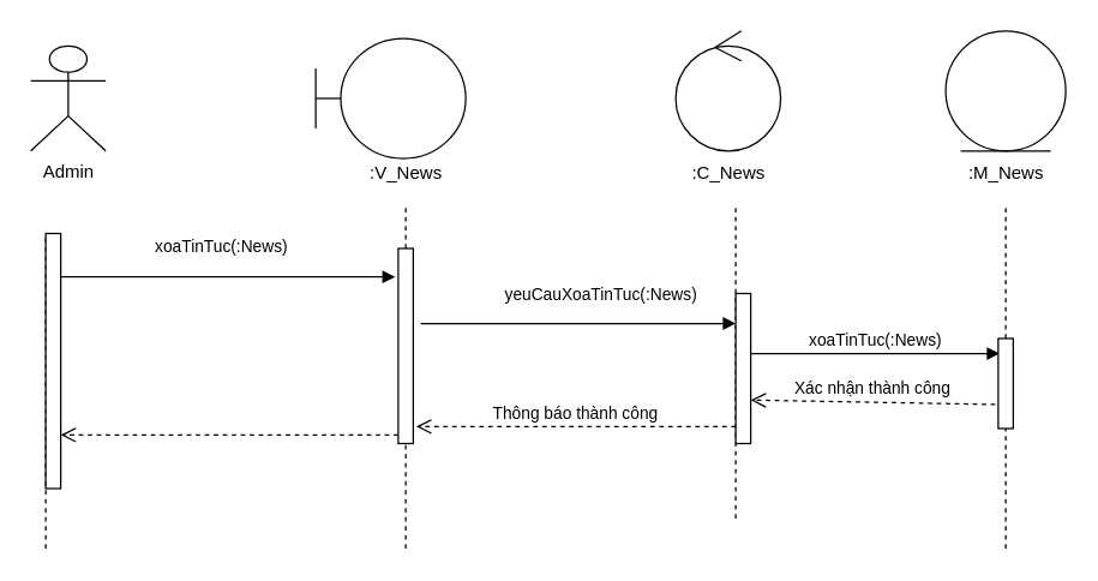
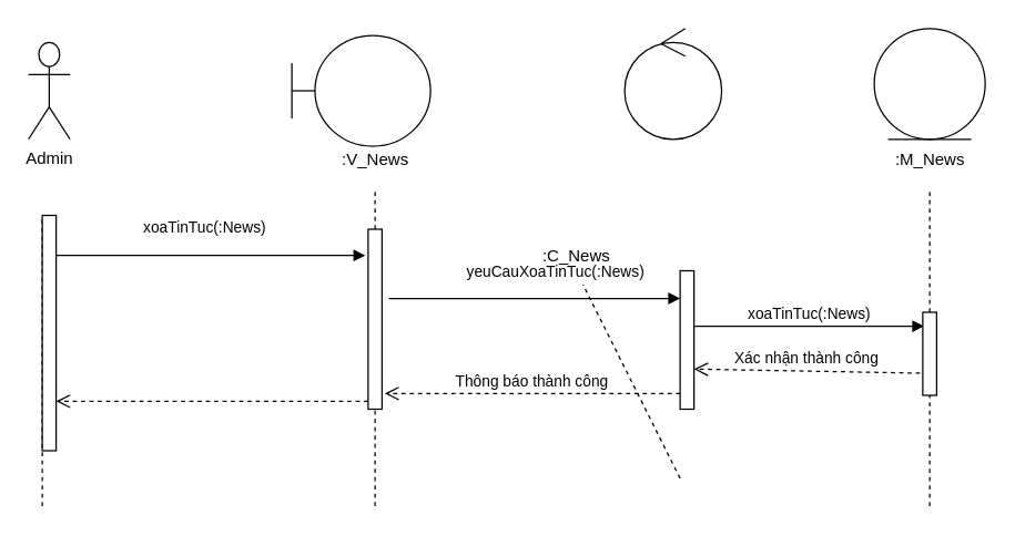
  <mxCell id="0" />
  <mxCell id="1" parent="0" />
  <mxCell id="2" value="xoaTinTuc(:News)" style="html=1;verticalAlign=bottom;endArrow=block;entryX=-0.2;entryY=0.146;entryDx=0;entryDy=0;entryPerimeter=0;" parent="1" source="12" target="13" edge="1"><mxGeometry x="-0.044" y="11" width="80" relative="1" as="geometry"><mxPoint x="40" y="225" as="sourcePoint" /><mxPoint x="239.5" y="285.95" as="targetPoint" /><mxPoint as="offset" /></mxGeometry></mxCell>
  <mxCell id="3" value="yeuCauXoaTinTuc(:News)" style="html=1;verticalAlign=bottom;endArrow=block;" parent="1" target="25" edge="1"><mxGeometry x="0.143" y="10" width="80" relative="1" as="geometry"><mxPoint x="280" y="215" as="sourcePoint" /><mxPoint x="470" y="315" as="targetPoint" /><mxPoint as="offset" /></mxGeometry></mxCell>
  <mxCell id="4" value="Thông báo thành công" style="html=1;verticalAlign=bottom;endArrow=open;dashed=1;endSize=8;exitX=0;exitY=0.887;exitDx=0;exitDy=0;exitPerimeter=0;entryX=1.2;entryY=0.913;entryDx=0;entryDy=0;entryPerimeter=0;" parent="1" source="25" target="13" edge="1"><mxGeometry relative="1" as="geometry"><mxPoint x="478" y="366.04" as="sourcePoint" /><mxPoint x="310" y="366" as="targetPoint" /></mxGeometry></mxCell>
  <mxCell id="5" value=":V_News" style="text;html=1;align=center;verticalAlign=middle;resizable=0;points=[];autosize=1;" parent="1" vertex="1"><mxGeometry x="240" y="105" width="60" height="20" as="geometry" /></mxCell>
- <mxCell id="6" value=":C_News" style="text;html=1;align=center;verticalAlign=middle;resizable=0;points=[];autosize=1;" parent="1" vertex="1"><mxGeometry x="455" y="105" width="60" height="20" as="geometry" /></mxCell>
- <mxCell id="7" value="Admin" style="shape=umlActor;verticalLabelPosition=bottom;verticalAlign=top;html=1;outlineConnect=0;" parent="1" vertex="1"><mxGeometry x="20" y="30" width="50" height="70" as="geometry" /></mxCell>
+ <mxCell id="6" value=":C_News" style="text;html=1;align=center;verticalAlign=middle;resizable=0;points=[];autosize=1;" parent="1" vertex="1"><mxGeometry x="385" y="175" width="60" height="20" as="geometry" /></mxCell>
+ <mxCell id="7" value="Admin" style="shape=umlActor;verticalLabelPosition=bottom;verticalAlign=top;html=1;outlineConnect=0;" parent="1" vertex="1"><mxGeometry x="20" y="30" width="30" height="70" as="geometry" /></mxCell>
  <mxCell id="8" value="" style="endArrow=none;dashed=1;html=1;" parent="1" edge="1"><mxGeometry width="50" height="50" relative="1" as="geometry"><mxPoint x="30" y="365" as="sourcePoint" /><mxPoint x="30" y="155" as="targetPoint" /></mxGeometry></mxCell>
  <mxCell id="9" value="" style="shape=umlBoundary;whiteSpace=wrap;html=1;" parent="1" vertex="1"><mxGeometry x="210" y="25" width="100" height="80" as="geometry" /></mxCell>
  <mxCell id="10" value="" style="endArrow=none;dashed=1;html=1;" parent="1" edge="1"><mxGeometry width="50" height="50" relative="1" as="geometry"><mxPoint x="269.5" y="155" as="sourcePoint" /><mxPoint x="269.5" y="155" as="targetPoint" /></mxGeometry></mxCell>
  <mxCell id="11" value="" style="endArrow=none;dashed=1;html=1;" parent="1" source="13" edge="1"><mxGeometry width="50" height="50" relative="1" as="geometry"><mxPoint x="269.5" y="415" as="sourcePoint" /><mxPoint x="270" y="135" as="targetPoint" /></mxGeometry></mxCell>
  <mxCell id="12" value="" style="html=1;points=[];perimeter=orthogonalPerimeter;" parent="1" vertex="1"><mxGeometry x="30" y="155" width="10" height="170" as="geometry" /></mxCell>
  <mxCell id="13" value="" style="html=1;points=[];perimeter=orthogonalPerimeter;" parent="1" vertex="1"><mxGeometry x="265" y="165" width="10" height="130" as="geometry" /></mxCell>
  <mxCell id="14" value="" style="endArrow=none;dashed=1;html=1;" parent="1" target="13" edge="1"><mxGeometry width="50" height="50" relative="1" as="geometry"><mxPoint x="270" y="365" as="sourcePoint" /><mxPoint x="269.5" y="205" as="targetPoint" /></mxGeometry></mxCell>
  <mxCell id="15" value="" style="ellipse;shape=umlControl;whiteSpace=wrap;html=1;" parent="1" vertex="1"><mxGeometry x="450" y="20" width="70" height="80" as="geometry" /></mxCell>
  <mxCell id="16" value="" style="endArrow=none;dashed=1;html=1;entryX=0.583;entryY=1.5;entryDx=0;entryDy=0;entryPerimeter=0;" parent="1" target="6" edge="1"><mxGeometry width="50" height="50" relative="1" as="geometry"><mxPoint x="490" y="345" as="sourcePoint" /><mxPoint x="490" y="145" as="targetPoint" /></mxGeometry></mxCell>
  <mxCell id="17" value="" style="html=1;verticalAlign=bottom;endArrow=open;dashed=1;endSize=8;exitX=0;exitY=0.956;exitDx=0;exitDy=0;exitPerimeter=0;" parent="1" source="13" target="12" edge="1"><mxGeometry relative="1" as="geometry"><mxPoint x="170" y="395" as="sourcePoint" /><mxPoint x="41" y="285" as="targetPoint" /></mxGeometry></mxCell>
  <mxCell id="18" value="" style="ellipse;shape=umlEntity;whiteSpace=wrap;html=1;" parent="1" vertex="1"><mxGeometry x="630" y="20" width="80" height="80" as="geometry" /></mxCell>
  <mxCell id="19" value=":M_News" style="text;html=1;align=center;verticalAlign=middle;resizable=0;points=[];autosize=1;" parent="1" vertex="1"><mxGeometry x="640" y="105" width="60" height="20" as="geometry" /></mxCell>
  <mxCell id="20" value="" style="endArrow=none;dashed=1;html=1;" parent="1" source="22" edge="1"><mxGeometry width="50" height="50" relative="1" as="geometry"><mxPoint x="670" y="475" as="sourcePoint" /><mxPoint x="670" y="135" as="targetPoint" /></mxGeometry></mxCell>
  <mxCell id="21" value="xoaTinTuc(:News)" style="html=1;verticalAlign=bottom;endArrow=block;entryX=0.1;entryY=0.167;entryDx=0;entryDy=0;entryPerimeter=0;" parent="1" source="25" edge="1" target="22"><mxGeometry width="80" relative="1" as="geometry"><mxPoint x="320" y="285" as="sourcePoint" /><mxPoint x="663" y="326" as="targetPoint" /></mxGeometry></mxCell>
  <mxCell id="22" value="" style="html=1;points=[];perimeter=orthogonalPerimeter;" parent="1" vertex="1"><mxGeometry x="665" y="225" width="10" height="60" as="geometry" /></mxCell>
  <mxCell id="23" value="" style="endArrow=none;dashed=1;html=1;" parent="1" target="22" edge="1"><mxGeometry width="50" height="50" relative="1" as="geometry"><mxPoint x="670" y="365" as="sourcePoint" /><mxPoint x="670" y="155" as="targetPoint" /></mxGeometry></mxCell>
  <mxCell id="24" value="Xác nhận thành công" style="html=1;verticalAlign=bottom;endArrow=open;dashed=1;endSize=8;exitX=-0.2;exitY=0.733;exitDx=0;exitDy=0;exitPerimeter=0;entryX=1;entryY=0.71;entryDx=0;entryDy=0;entryPerimeter=0;" parent="1" target="25" edge="1" source="22"><mxGeometry relative="1" as="geometry"><mxPoint x="665" y="352" as="sourcePoint" /><mxPoint x="504" y="278" as="targetPoint" /></mxGeometry></mxCell>
  <mxCell id="25" value="" style="html=1;points=[];perimeter=orthogonalPerimeter;" parent="1" vertex="1"><mxGeometry x="490" y="195" width="10" height="100" as="geometry" /></mxCell>
